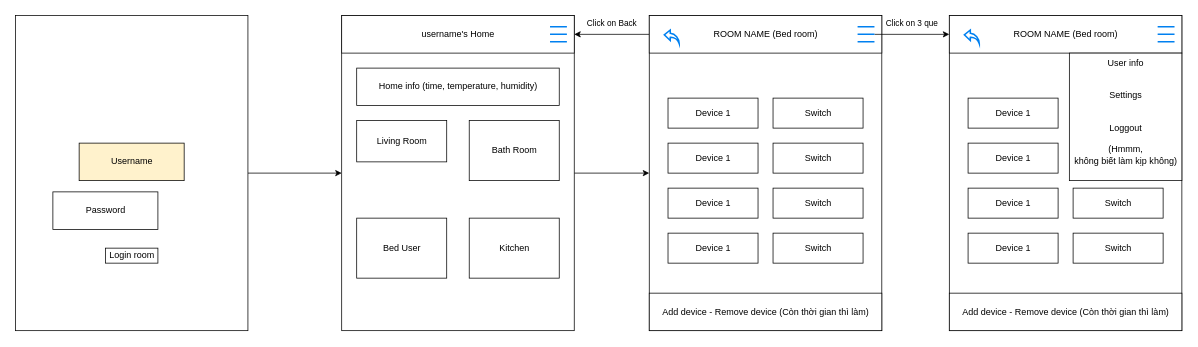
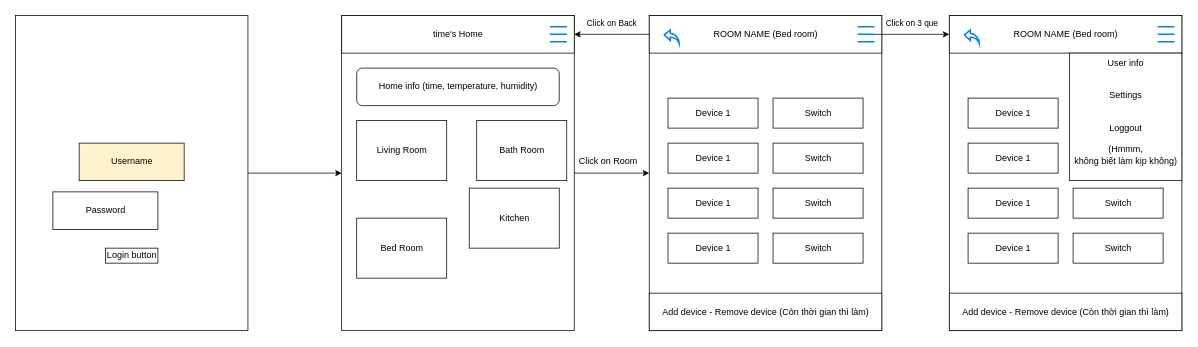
  <mxCell id="0" />
  <mxCell id="1" parent="0" />
  <mxCell id="2" style="edgeStyle=orthogonalEdgeStyle;rounded=0;orthogonalLoop=1;jettySize=auto;html=1;" edge="1" parent="1" source="3" target="8"><mxGeometry relative="1" as="geometry" /></mxCell>
  <mxCell id="3" value="" style="html=1;verticalAlign=top;" vertex="1" parent="1"><mxGeometry x="20" y="20" width="310" height="420" as="geometry" /></mxCell>
  <mxCell id="4" value="Username" style="html=1;fillColor=#fff2cc;" vertex="1" parent="1"><mxGeometry x="105" y="190" width="140" height="50" as="geometry" /></mxCell>
  <mxCell id="5" value="Password" style="html=1;" vertex="1" parent="1"><mxGeometry x="70" y="255" width="140" height="50" as="geometry" /></mxCell>
- <mxCell id="6" value="Login room" style="html=1;" vertex="1" parent="1"><mxGeometry x="140" y="330" width="70" height="20" as="geometry" /></mxCell>
+ <mxCell id="6" value="Login button" style="html=1;" vertex="1" parent="1"><mxGeometry x="140" y="330" width="70" height="20" as="geometry" /></mxCell>
  <mxCell id="7" style="edgeStyle=orthogonalEdgeStyle;rounded=0;orthogonalLoop=1;jettySize=auto;html=1;entryX=0;entryY=0.5;entryDx=0;entryDy=0;" edge="1" parent="1" source="8" target="16"><mxGeometry relative="1" as="geometry" /></mxCell>
  <mxCell id="8" value="" style="html=1;verticalAlign=top;" vertex="1" parent="1"><mxGeometry x="455" y="20" width="310" height="420" as="geometry" /></mxCell>
- <mxCell id="9" value="Living Room" style="html=1;" vertex="1" parent="1"><mxGeometry x="475" y="160" width="120" height="55" as="geometry" /></mxCell>
- <mxCell id="10" value="username's Home" style="html=1;" vertex="1" parent="1"><mxGeometry x="455" y="20" width="310" height="50" as="geometry" /></mxCell>
+ <mxCell id="9" value="Living Room" style="html=1;" vertex="1" parent="1"><mxGeometry x="475" y="160" width="120" height="80" as="geometry" /></mxCell>
+ <mxCell id="10" value="time's Home" style="html=1;" vertex="1" parent="1"><mxGeometry x="455" y="20" width="310" height="50" as="geometry" /></mxCell>
  <mxCell id="11" value="" style="html=1;verticalLabelPosition=bottom;align=center;labelBackgroundColor=#ffffff;verticalAlign=top;strokeWidth=2;strokeColor=#0080F0;shadow=0;dashed=0;shape=mxgraph.ios7.icons.most_viewed;pointerEvents=1" vertex="1" parent="1"><mxGeometry x="725" y="32.3" width="30.2" height="25.4" as="geometry" /></mxCell>
- <mxCell id="12" value="Bath Room" style="html=1;" vertex="1" parent="1"><mxGeometry x="625" y="160" width="120" height="80" as="geometry" /></mxCell>
- <mxCell id="13" value="Bed User" style="html=1;" vertex="1" parent="1"><mxGeometry x="475" y="290" width="120" height="80" as="geometry" /></mxCell>
- <mxCell id="14" value="Kitchen" style="html=1;" vertex="1" parent="1"><mxGeometry x="625" y="290" width="120" height="80" as="geometry" /></mxCell>
- <mxCell id="15" value="Home info (time, temperature, humidity)" style="html=1;" vertex="1" parent="1"><mxGeometry x="475" y="90" width="270" height="50" as="geometry" /></mxCell>
+ <mxCell id="12" value="Bath Room" style="html=1;" vertex="1" parent="1"><mxGeometry x="635" y="160" width="120" height="80" as="geometry" /></mxCell>
+ <mxCell id="13" value="Bed Room" style="html=1;" vertex="1" parent="1"><mxGeometry x="475" y="290" width="120" height="80" as="geometry" /></mxCell>
+ <mxCell id="14" value="Kitchen" style="html=1;" vertex="1" parent="1"><mxGeometry x="625" y="250" width="120" height="80" as="geometry" /></mxCell>
+ <mxCell id="15" value="Home info (time, temperature, humidity)" style="html=1;rounded=1;" vertex="1" parent="1"><mxGeometry x="475" y="90" width="270" height="50" as="geometry" /></mxCell>
  <mxCell id="16" value="" style="html=1;verticalAlign=top;" vertex="1" parent="1"><mxGeometry x="865" y="20" width="310" height="420" as="geometry" /></mxCell>
  <mxCell id="17" value="Device 1" style="html=1;" vertex="1" parent="1"><mxGeometry x="890" y="130" width="120" height="40" as="geometry" /></mxCell>
  <mxCell id="18" value="Click on Back" style="edgeStyle=orthogonalEdgeStyle;rounded=0;orthogonalLoop=1;jettySize=auto;html=1;entryX=1;entryY=0.5;entryDx=0;entryDy=0;" edge="1" parent="1" source="19" target="10"><mxGeometry y="-15" relative="1" as="geometry"><mxPoint as="offset" /></mxGeometry></mxCell>
  <mxCell id="19" value="ROOM NAME (Bed room)" style="html=1;" vertex="1" parent="1"><mxGeometry x="865" y="20" width="310" height="50" as="geometry" /></mxCell>
  <mxCell id="20" value="Click on 3 que" style="edgeStyle=orthogonalEdgeStyle;rounded=0;orthogonalLoop=1;jettySize=auto;html=1;" edge="1" parent="1" source="21" target="33"><mxGeometry x="-0.002" y="15" relative="1" as="geometry"><mxPoint as="offset" /></mxGeometry></mxCell>
  <mxCell id="21" value="" style="html=1;verticalLabelPosition=bottom;align=center;labelBackgroundColor=#ffffff;verticalAlign=top;strokeWidth=2;strokeColor=#0080F0;shadow=0;dashed=0;shape=mxgraph.ios7.icons.most_viewed;pointerEvents=1" vertex="1" parent="1"><mxGeometry x="1135" y="32.3" width="30.2" height="25.4" as="geometry" /></mxCell>
  <mxCell id="22" value="Switch" style="html=1;" vertex="1" parent="1"><mxGeometry x="1030" y="130" width="120" height="40" as="geometry" /></mxCell>
  <mxCell id="23" value="Device 1" style="html=1;" vertex="1" parent="1"><mxGeometry x="890" y="190" width="120" height="40" as="geometry" /></mxCell>
  <mxCell id="24" value="Switch" style="html=1;" vertex="1" parent="1"><mxGeometry x="1030" y="190" width="120" height="40" as="geometry" /></mxCell>
  <mxCell id="25" value="Device 1" style="html=1;" vertex="1" parent="1"><mxGeometry x="890" y="250" width="120" height="40" as="geometry" /></mxCell>
  <mxCell id="26" value="Switch" style="html=1;" vertex="1" parent="1"><mxGeometry x="1030" y="250" width="120" height="40" as="geometry" /></mxCell>
  <mxCell id="27" value="Device 1" style="html=1;" vertex="1" parent="1"><mxGeometry x="890" y="310" width="120" height="40" as="geometry" /></mxCell>
  <mxCell id="28" value="Switch" style="html=1;" vertex="1" parent="1"><mxGeometry x="1030" y="310" width="120" height="40" as="geometry" /></mxCell>
  <mxCell id="29" value="" style="html=1;verticalLabelPosition=bottom;align=center;labelBackgroundColor=#ffffff;verticalAlign=top;strokeWidth=2;strokeColor=#0080F0;shadow=0;dashed=0;shape=mxgraph.ios7.icons.back;" vertex="1" parent="1"><mxGeometry x="885" y="39.2" width="20" height="18.5" as="geometry" /></mxCell>
  <mxCell id="30" value="Add device - Remove device (Còn thời gian thì làm)" style="html=1;" vertex="1" parent="1"><mxGeometry x="865" y="390" width="310" height="50" as="geometry" /></mxCell>
  <mxCell id="31" value="" style="html=1;verticalAlign=top;" vertex="1" parent="1"><mxGeometry x="1265" y="20" width="310" height="420" as="geometry" /></mxCell>
  <mxCell id="32" value="Device 1" style="html=1;" vertex="1" parent="1"><mxGeometry x="1290" y="130" width="120" height="40" as="geometry" /></mxCell>
  <mxCell id="33" value="ROOM NAME (Bed room)" style="html=1;" vertex="1" parent="1"><mxGeometry x="1265" y="20" width="310" height="50" as="geometry" /></mxCell>
  <mxCell id="34" value="" style="html=1;verticalLabelPosition=bottom;align=center;labelBackgroundColor=#ffffff;verticalAlign=top;strokeWidth=2;strokeColor=#0080F0;shadow=0;dashed=0;shape=mxgraph.ios7.icons.most_viewed;pointerEvents=1" vertex="1" parent="1"><mxGeometry x="1535" y="32.3" width="30.2" height="25.4" as="geometry" /></mxCell>
  <mxCell id="35" value="Switch" style="html=1;" vertex="1" parent="1"><mxGeometry x="1430" y="130" width="120" height="40" as="geometry" /></mxCell>
  <mxCell id="36" value="Device 1" style="html=1;" vertex="1" parent="1"><mxGeometry x="1290" y="190" width="120" height="40" as="geometry" /></mxCell>
  <mxCell id="37" value="Switch" style="html=1;" vertex="1" parent="1"><mxGeometry x="1430" y="190" width="120" height="40" as="geometry" /></mxCell>
  <mxCell id="38" value="Device 1" style="html=1;" vertex="1" parent="1"><mxGeometry x="1290" y="250" width="120" height="40" as="geometry" /></mxCell>
  <mxCell id="39" value="Switch" style="html=1;" vertex="1" parent="1"><mxGeometry x="1430" y="250" width="120" height="40" as="geometry" /></mxCell>
  <mxCell id="40" value="Device 1" style="html=1;" vertex="1" parent="1"><mxGeometry x="1290" y="310" width="120" height="40" as="geometry" /></mxCell>
  <mxCell id="41" value="Switch" style="html=1;" vertex="1" parent="1"><mxGeometry x="1430" y="310" width="120" height="40" as="geometry" /></mxCell>
  <mxCell id="42" value="" style="html=1;verticalLabelPosition=bottom;align=center;labelBackgroundColor=#ffffff;verticalAlign=top;strokeWidth=2;strokeColor=#0080F0;shadow=0;dashed=0;shape=mxgraph.ios7.icons.back;" vertex="1" parent="1"><mxGeometry x="1285" y="39.2" width="20" height="18.5" as="geometry" /></mxCell>
  <mxCell id="43" value="Add device - Remove device (Còn thời gian thì làm)" style="html=1;" vertex="1" parent="1"><mxGeometry x="1265" y="390" width="310" height="50" as="geometry" /></mxCell>
+ <mxCell id="44" value="Click on Room" style="text;html=1;align=center;verticalAlign=middle;resizable=0;points=[];autosize=1;strokeColor=none;" vertex="1" parent="1"><mxGeometry x="765" y="205" width="90" height="20" as="geometry" /></mxCell>
  <mxCell id="45" value="User info&lt;br&gt;&lt;br&gt;&lt;br&gt;Settings&lt;br&gt;&lt;br&gt;&lt;br&gt;Loggout&lt;br&gt;&lt;br&gt;(Hmmm, &lt;br&gt;không biết làm kịp không)" style="html=1;verticalAlign=top;" vertex="1" parent="1"><mxGeometry x="1425" y="70" width="150" height="170" as="geometry" /></mxCell>
